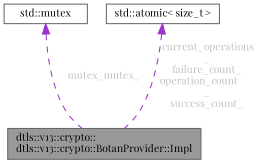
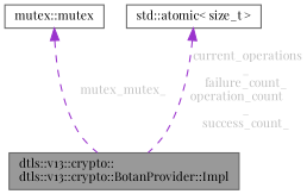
  digraph {
    fontname="Playfair Display"
    node [color=gray40 fillcolor=white fontname="Playfair Display" fontsize=10 shape=box style=filled]
    edge [color=darkorchid3 dir=back fontcolor=grey fontname="Playfair Display" fontsize=10 labelfontname=Helvetica labelfontsize=10 style=dashed]
    n1 [fillcolor=grey60 fontcolor=black height=0.2 label="dtls::v13::crypto::\ldtls::v13::crypto::BotanProvider::Impl" width=0.4]
-   n2 [height=0.2 label="std::mutex" width=0.4]
+   n2 [height=0.2 label="mutex::mutex" width=0.4]
    n3 [height=0.2 label="std::atomic\< size_t \>" width=0.4]
    n2 -> n1 [label=" mutex_mutex_"]
    n3 -> n1 [label=" current_operations\l_\nfailure_count_\noperation_count\l_\nsuccess_count_"]
  }
